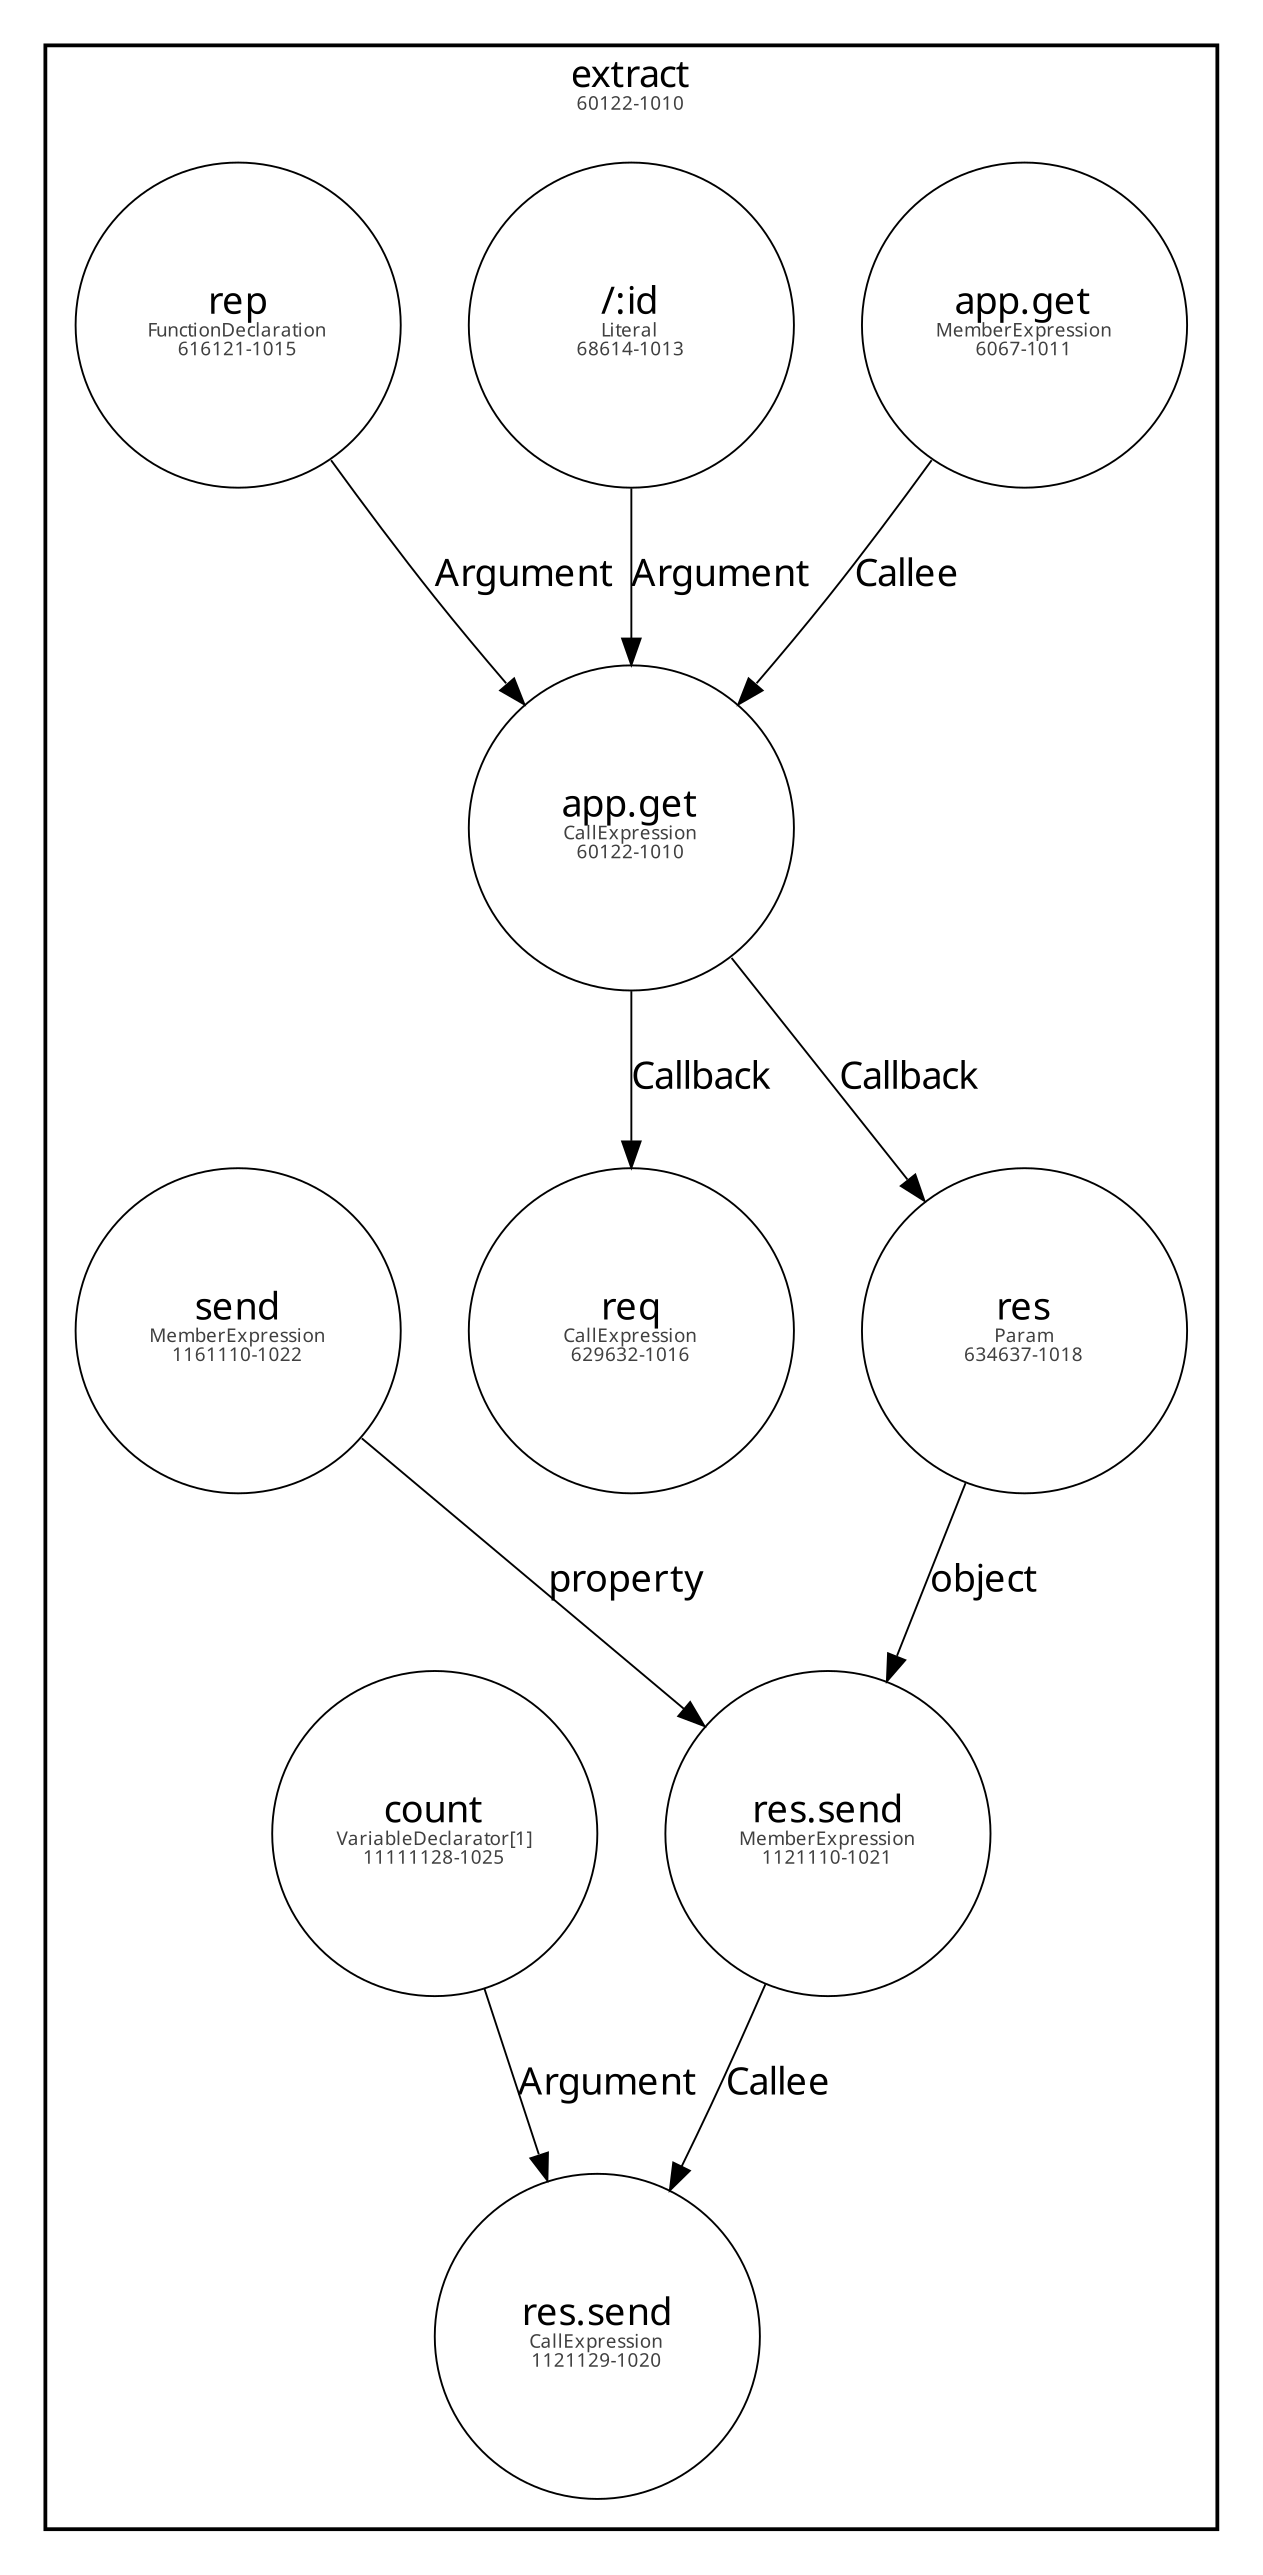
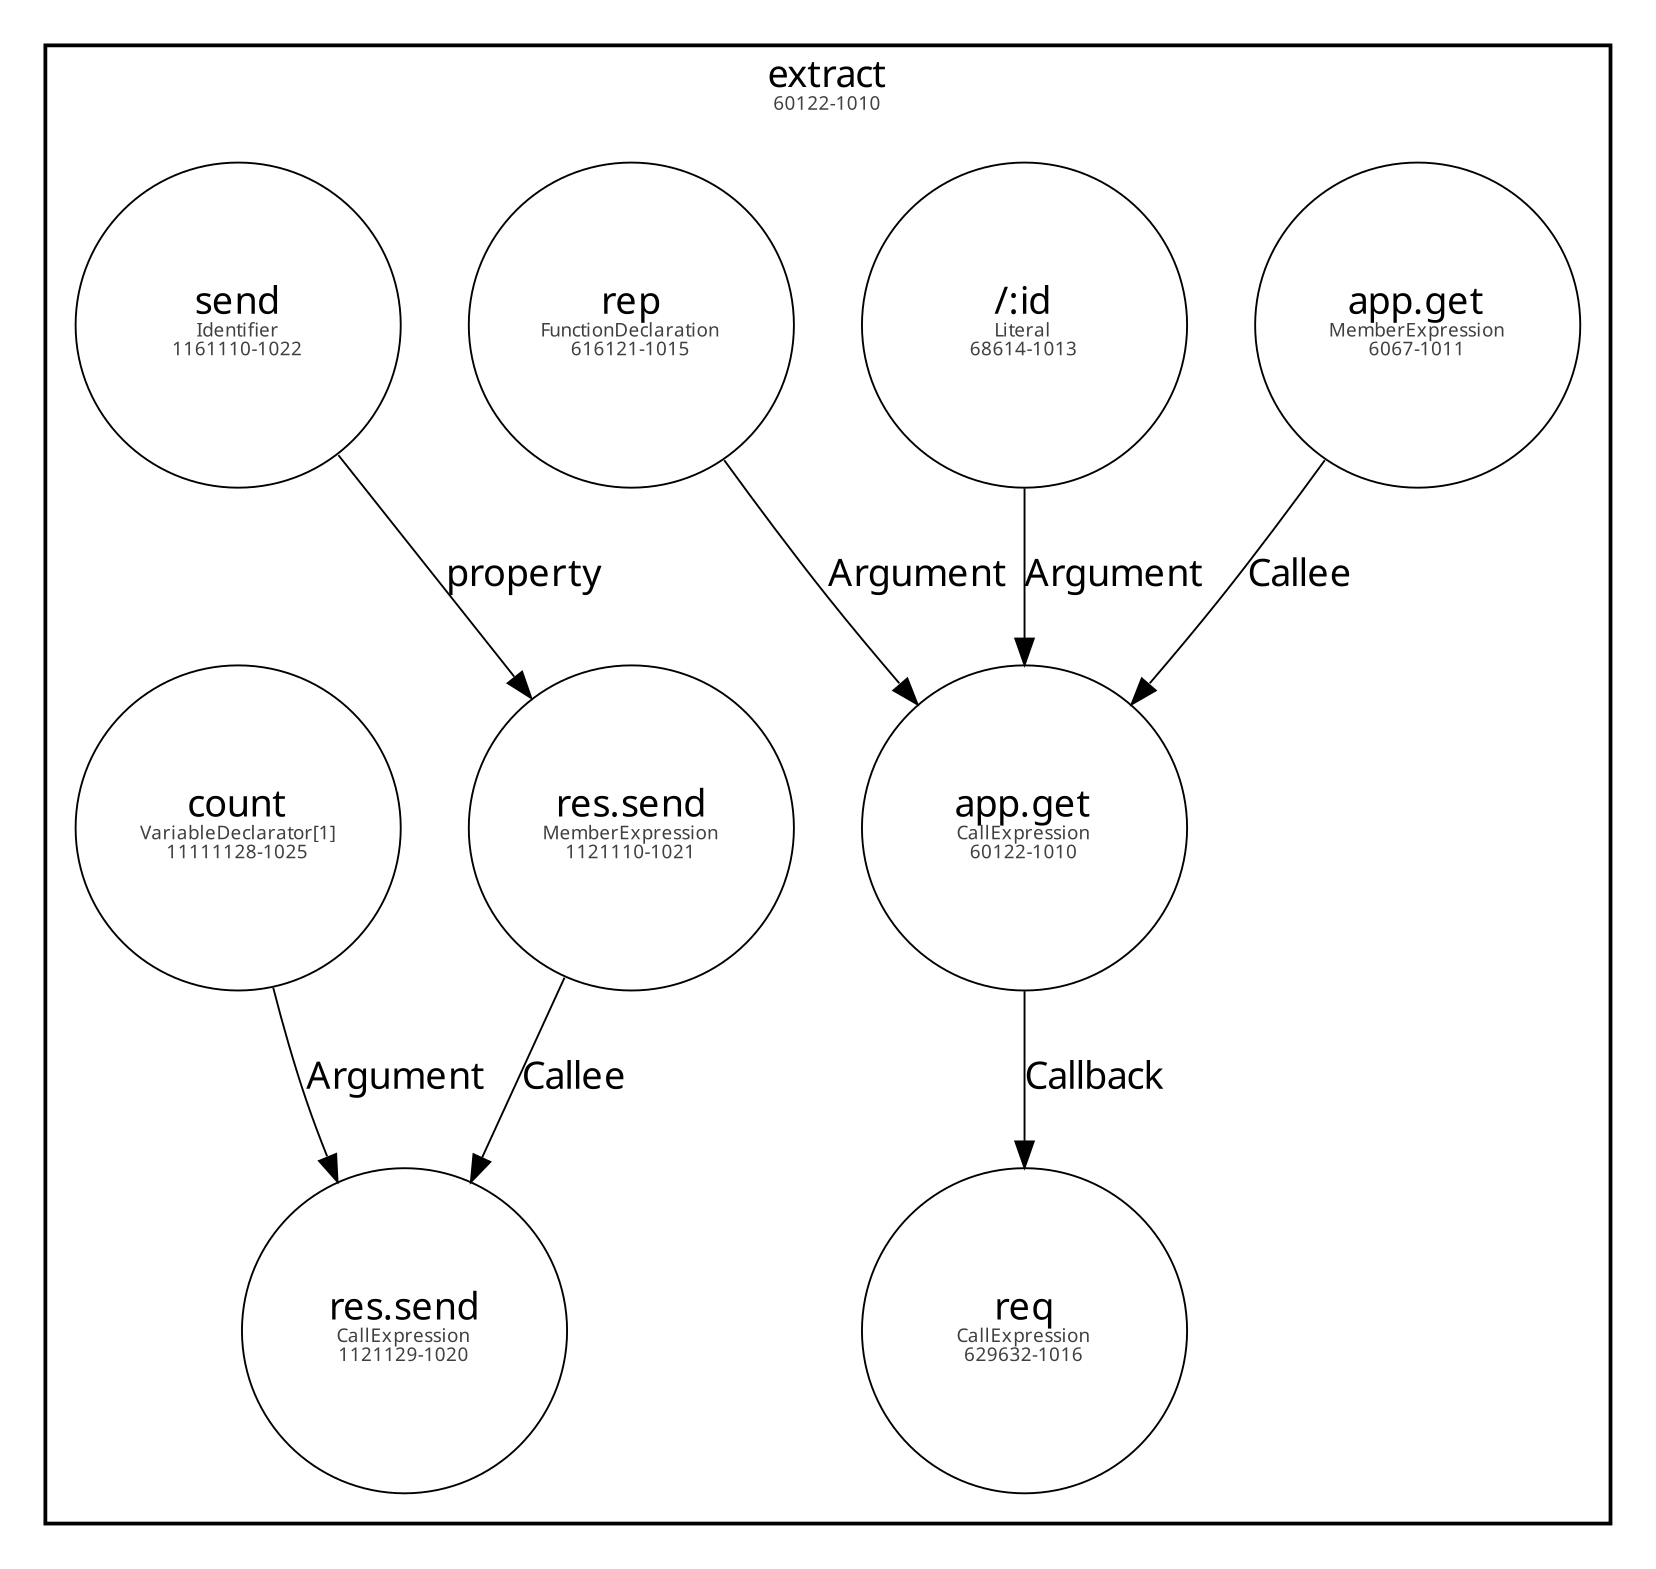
  digraph {
    fontcolor=black
    fontname="HelveticaNeue-Thin"
    fontsize=10
    node [fixedsize=true fontcolor=black fontname="HelveticaNeue-Thin" fontsize=10 penwidth=0.5 shape=circle]
    edge [arrowsize=0.7 fontcolor=black fontname="HelveticaNeue-Thin" fontsize=10 penwidth=0.5 splines=line]
    n1 [height=1.2 label=<app.get<br/><font color="#404040" point-size="5">CallExpression</font><br/><font color="#404040" point-size="5">60122-1010</font>> width=1.2]
    n2 [height=1.2 label=<req<br/><font color="#404040" point-size="5">CallExpression</font><br/><font color="#404040" point-size="5">629632-1016</font>> width=1.2]
-   n3 [height=1.2 label=<res<br/><font color="#404040" point-size="5">Param</font><br/><font color="#404040" point-size="5">634637-1018</font>> width=1.2]
    n4 [height=1.2 label=<res.send<br/><font color="#404040" point-size="5">MemberExpression</font><br/><font color="#404040" point-size="5">1121110-1021</font>> width=1.2]
    n5 [height=1.2 label=<res.send<br/><font color="#404040" point-size="5">CallExpression</font><br/><font color="#404040" point-size="5">1121129-1020</font>> width=1.2]
    n6 [height=1.2 label=<app.get<br/><font color="#404040" point-size="5">MemberExpression</font><br/><font color="#404040" point-size="5">6067-1011</font>> width=1.2]
    n7 [height=1.2 label=</:id<br/><font color="#404040" point-size="5">Literal</font><br/><font color="#404040" point-size="5">68614-1013</font>> width=1.2]
    n8 [height=1.2 label=<rep<br/><font color="#404040" point-size="5">FunctionDeclaration</font><br/><font color="#404040" point-size="5">616121-1015</font>> width=1.2]
-   n9 [height=1.2 label=<send<br/><font color="#404040" point-size="5">MemberExpression</font><br/><font color="#404040" point-size="5">1161110-1022</font>> width=1.2]
+   n9 [height=1.2 label=<send<br/><font color="#404040" point-size="5">Identifier</font><br/><font color="#404040" point-size="5">1161110-1022</font>> width=1.2]
    n10 [height=1.2 label=<count<br/><font color="#404040" point-size="5">VariableDeclarator[1]</font><br/><font color="#404040" point-size="5">11111128-1025</font>> width=1.2]
    subgraph cluster_1 {
      label=<extract<br/><font color="#404040" point-size="5">60122-1010</font>>
      n1
      n2
-     n3
      n4
      n5
      n6
      n7
      n8
      n9
      n10
    }
    n1 -> n2 [label=Callback]
-   n1 -> n3 [label=Callback]
-   n3 -> n4 [label=object]
    n4 -> n5 [label=Callee]
    n6 -> n1 [label=Callee]
    n7 -> n1 [label=Argument]
    n8 -> n1 [label=Argument]
    n9 -> n4 [label=property]
    n10 -> n5 [label=Argument]
  }
